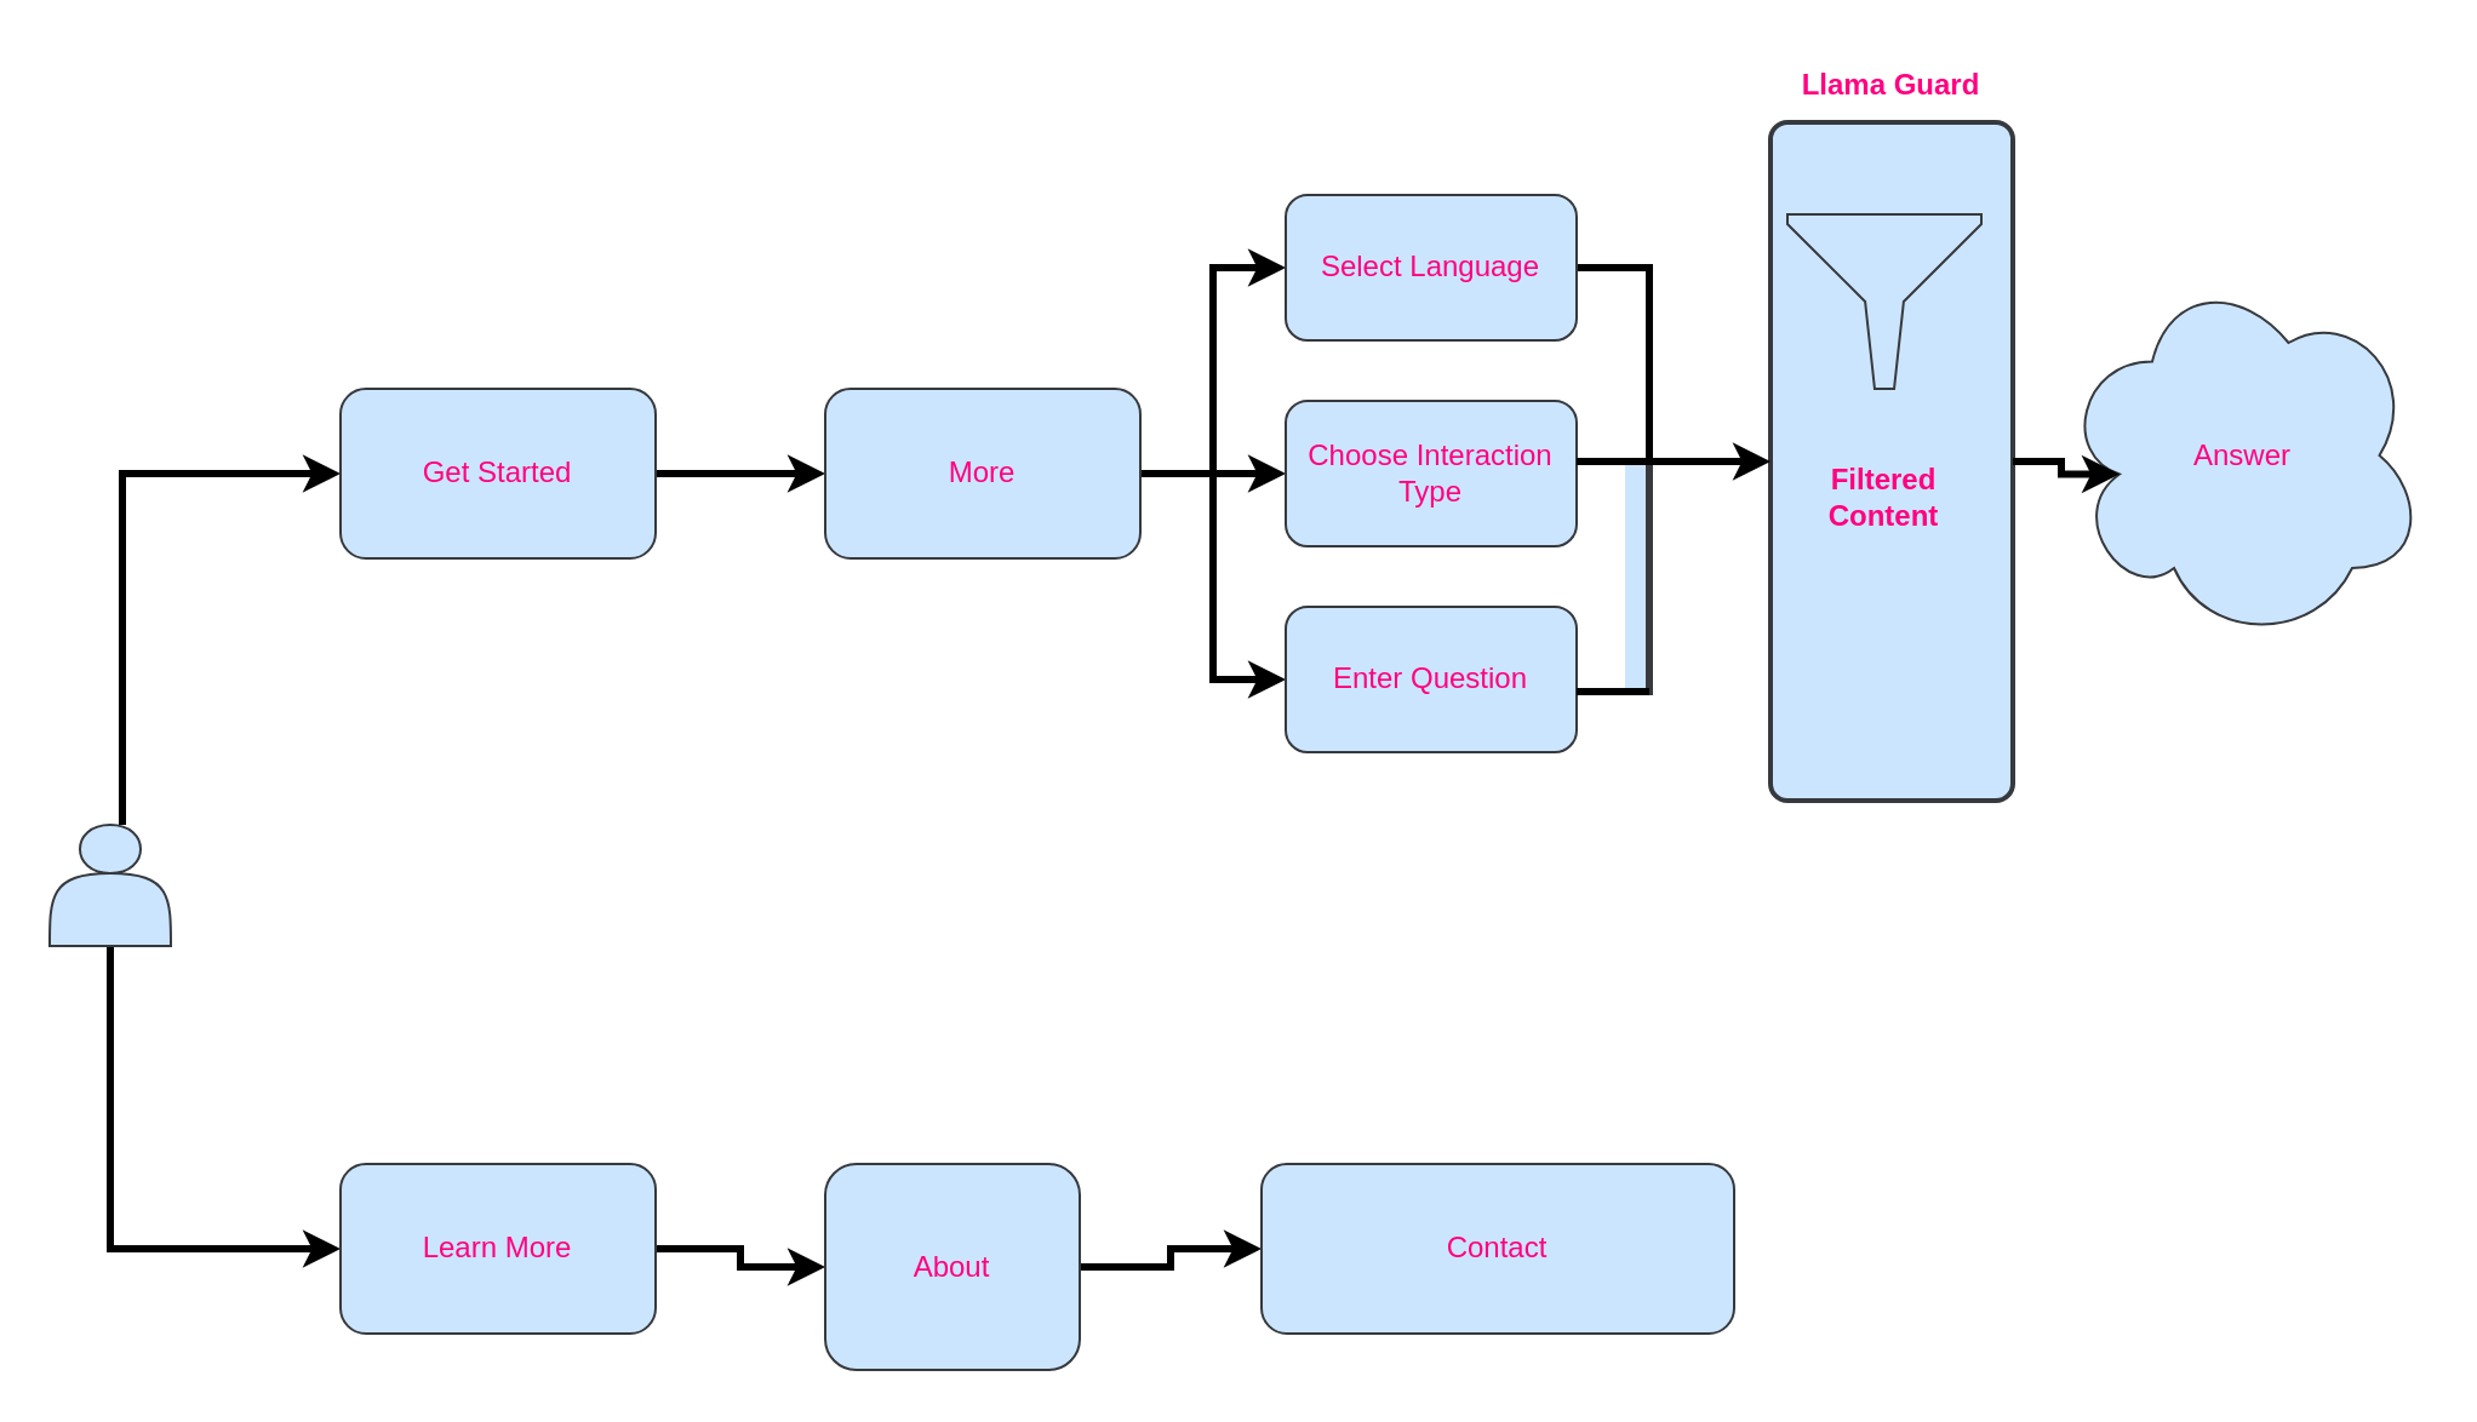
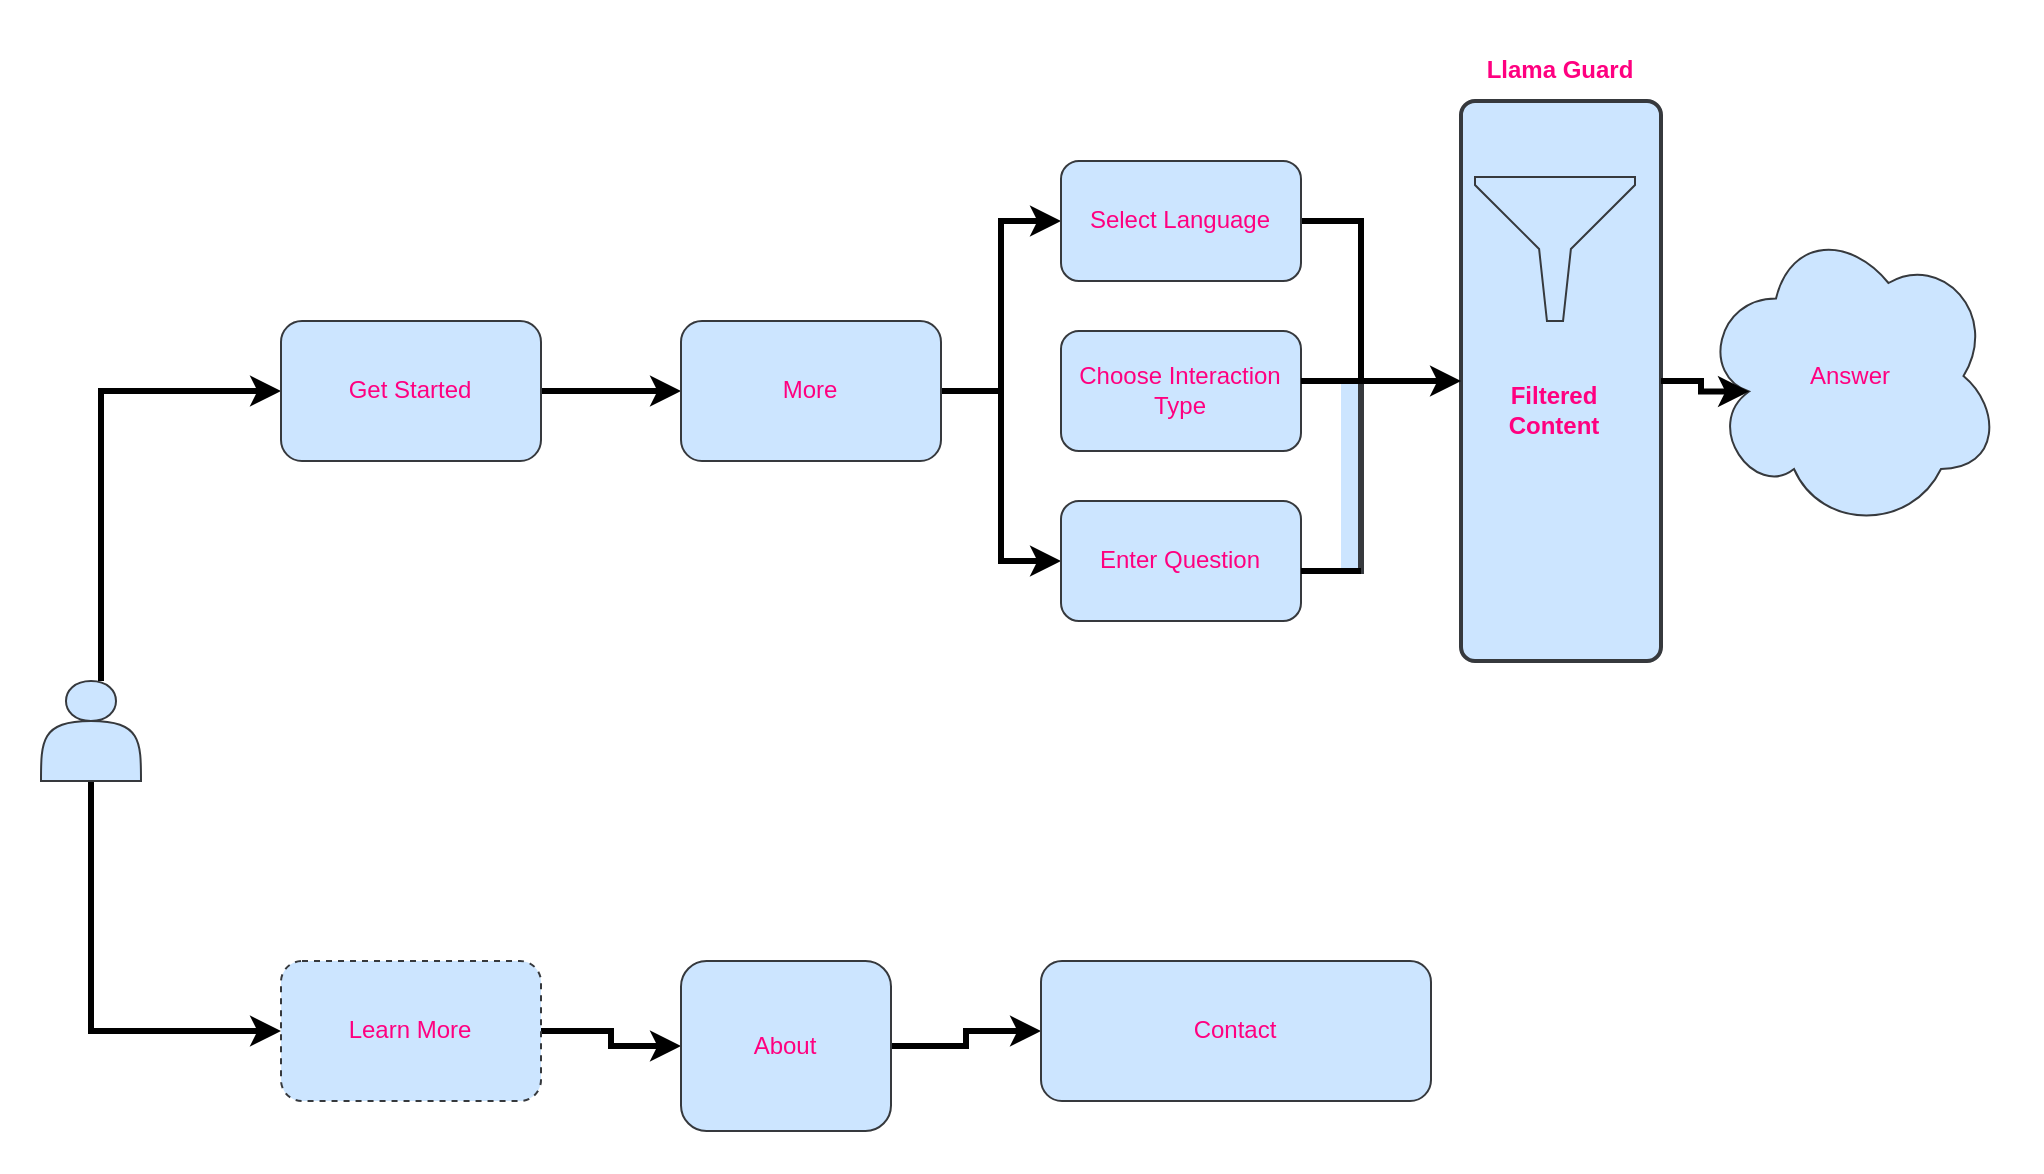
  <mxCell id="0" />
  <mxCell id="1" parent="0" />
  <mxCell id="2" value="" style="rounded=1;whiteSpace=wrap;html=1;absoluteArcSize=1;arcSize=14;strokeWidth=2;fillColor=#cce5ff;strokeColor=#36393d;fontColor=#FF0080;" vertex="1" parent="1"><mxGeometry x="730" y="50" width="100" height="280" as="geometry" /></mxCell>
  <mxCell id="3" style="edgeStyle=orthogonalEdgeStyle;rounded=0;orthogonalLoop=1;jettySize=auto;html=1;entryX=0;entryY=0.5;entryDx=0;entryDy=0;strokeWidth=3;" edge="1" parent="1" source="5" target="7"><mxGeometry relative="1" as="geometry"><Array as="points"><mxPoint x="50" y="195" /></Array></mxGeometry></mxCell>
  <mxCell id="4" style="edgeStyle=orthogonalEdgeStyle;rounded=0;orthogonalLoop=1;jettySize=auto;html=1;entryX=0;entryY=0.5;entryDx=0;entryDy=0;exitX=0.5;exitY=1;exitDx=0;exitDy=0;strokeWidth=3;" edge="1" parent="1" source="5" target="9"><mxGeometry relative="1" as="geometry" /></mxCell>
  <mxCell id="5" value="" style="whiteSpace=wrap;html=1;aspect=fixed;shape=actor;fillColor=#cce5ff;strokeColor=#36393d;fontColor=#FF0080;" vertex="1" parent="1"><mxGeometry x="20" y="340" width="50" height="50" as="geometry" /></mxCell>
  <mxCell id="6" style="edgeStyle=orthogonalEdgeStyle;rounded=0;orthogonalLoop=1;jettySize=auto;html=1;entryX=0;entryY=0.5;entryDx=0;entryDy=0;strokeWidth=3;" edge="1" parent="1" source="7" target="13"><mxGeometry relative="1" as="geometry" /></mxCell>
  <mxCell id="7" value="&lt;font&gt;Get Started&lt;/font&gt;" style="rounded=1;whiteSpace=wrap;html=1;fillColor=#cce5ff;strokeColor=#36393d;fontColor=#FF0080;" vertex="1" parent="1"><mxGeometry x="140" y="160" width="130" height="70" as="geometry" /></mxCell>
  <mxCell id="8" style="edgeStyle=orthogonalEdgeStyle;rounded=0;orthogonalLoop=1;jettySize=auto;html=1;entryX=0;entryY=0.5;entryDx=0;entryDy=0;strokeWidth=3;" edge="1" parent="1" source="9" target="19"><mxGeometry relative="1" as="geometry" /></mxCell>
- <mxCell id="9" value="Learn More" style="rounded=1;whiteSpace=wrap;html=1;fillColor=#cce5ff;strokeColor=#36393d;fontColor=#FF0080;" vertex="1" parent="1"><mxGeometry x="140" y="480" width="130" height="70" as="geometry" /></mxCell>
- <mxCell id="10" value="" style="edgeStyle=orthogonalEdgeStyle;rounded=0;orthogonalLoop=1;jettySize=auto;html=1;strokeWidth=3;" edge="1" parent="1" source="13" target="16"><mxGeometry relative="1" as="geometry" /></mxCell>
+ <mxCell id="9" value="Learn More" style="rounded=1;whiteSpace=wrap;html=1;fillColor=#cce5ff;strokeColor=#36393d;fontColor=#FF0080;dashed=1;" vertex="1" parent="1"><mxGeometry x="140" y="480" width="130" height="70" as="geometry" /></mxCell>
  <mxCell id="11" style="edgeStyle=orthogonalEdgeStyle;rounded=0;orthogonalLoop=1;jettySize=auto;html=1;entryX=0;entryY=0.5;entryDx=0;entryDy=0;strokeWidth=3;" edge="1" parent="1" source="13" target="17"><mxGeometry relative="1" as="geometry" /></mxCell>
  <mxCell id="12" style="edgeStyle=orthogonalEdgeStyle;rounded=0;orthogonalLoop=1;jettySize=auto;html=1;entryX=0;entryY=0.5;entryDx=0;entryDy=0;strokeWidth=3;" edge="1" parent="1" source="13" target="15"><mxGeometry relative="1" as="geometry" /></mxCell>
  <mxCell id="13" value="More" style="rounded=1;whiteSpace=wrap;html=1;fillColor=#cce5ff;strokeColor=#36393d;fontColor=#FF0080;" vertex="1" parent="1"><mxGeometry x="340" y="160" width="130" height="70" as="geometry" /></mxCell>
  <mxCell id="14" style="edgeStyle=orthogonalEdgeStyle;rounded=0;orthogonalLoop=1;jettySize=auto;html=1;exitX=1;exitY=0.5;exitDx=0;exitDy=0;entryX=0;entryY=0.5;entryDx=0;entryDy=0;strokeWidth=3;" edge="1" parent="1" source="15" target="2"><mxGeometry relative="1" as="geometry"><Array as="points"><mxPoint x="680" y="110" /><mxPoint x="680" y="190" /></Array></mxGeometry></mxCell>
  <mxCell id="15" value="Select Language" style="rounded=1;whiteSpace=wrap;html=1;fillColor=#cce5ff;strokeColor=#36393d;fontColor=#FF0080;" vertex="1" parent="1"><mxGeometry x="530" y="80" width="120" height="60" as="geometry" /></mxCell>
  <mxCell id="16" value="Choose Interaction Type" style="rounded=1;whiteSpace=wrap;html=1;fillColor=#cce5ff;strokeColor=#36393d;fontColor=#FF0080;" vertex="1" parent="1"><mxGeometry x="530" y="165" width="120" height="60" as="geometry" /></mxCell>
  <mxCell id="17" value="Enter Question" style="rounded=1;whiteSpace=wrap;html=1;fillColor=#cce5ff;strokeColor=#36393d;fontColor=#FF0080;" vertex="1" parent="1"><mxGeometry x="530" y="250" width="120" height="60" as="geometry" /></mxCell>
  <mxCell id="18" style="edgeStyle=orthogonalEdgeStyle;rounded=0;orthogonalLoop=1;jettySize=auto;html=1;exitX=1;exitY=0.5;exitDx=0;exitDy=0;entryX=0;entryY=0.5;entryDx=0;entryDy=0;strokeWidth=3;" edge="1" parent="1" source="19" target="20"><mxGeometry relative="1" as="geometry" /></mxCell>
  <mxCell id="19" value="About" style="rounded=1;whiteSpace=wrap;html=1;fillColor=#cce5ff;strokeColor=#36393d;fontColor=#FF0080;" vertex="1" parent="1"><mxGeometry x="340" y="480" width="105" height="85" as="geometry" /></mxCell>
  <mxCell id="20" value="Contact" style="rounded=1;whiteSpace=wrap;html=1;fillColor=#cce5ff;strokeColor=#36393d;fontColor=#FF0080;" vertex="1" parent="1"><mxGeometry x="520" y="480" width="195" height="70" as="geometry" /></mxCell>
  <mxCell id="21" value="Llama Guard" style="text;html=1;align=center;verticalAlign=middle;whiteSpace=wrap;rounded=0;fontStyle=1;strokeWidth=0;fontColor=#FF0080;" vertex="1" parent="1"><mxGeometry x="730" y="20" width="100" height="30" as="geometry" /></mxCell>
  <mxCell id="22" value="" style="shape=partialRectangle;whiteSpace=wrap;html=1;top=0;left=0;fillColor=#cce5ff;strokeWidth=3;strokeColor=#36393d;fontColor=#FF0080;" vertex="1" parent="1"><mxGeometry x="670" y="190" width="10" height="95" as="geometry" /></mxCell>
  <mxCell id="23" value="" style="endArrow=none;html=1;rounded=0;strokeWidth=3;" edge="1" parent="1"><mxGeometry relative="1" as="geometry"><mxPoint x="650" y="190" as="sourcePoint" /><mxPoint x="690" y="190" as="targetPoint" /></mxGeometry></mxCell>
  <mxCell id="24" value="" style="endArrow=none;html=1;rounded=0;entryX=1;entryY=1;entryDx=0;entryDy=0;strokeWidth=3;" edge="1" parent="1" target="22"><mxGeometry relative="1" as="geometry"><mxPoint x="650" y="285" as="sourcePoint" /><mxPoint x="730" y="285" as="targetPoint" /></mxGeometry></mxCell>
  <mxCell id="25" value="" style="sketch=0;aspect=fixed;pointerEvents=1;shadow=0;dashed=0;html=1;strokeColor=#36393d;labelPosition=center;verticalLabelPosition=bottom;verticalAlign=top;align=center;fillColor=#cce5ff;shape=mxgraph.mscae.enterprise.filter;fontColor=#FF0080;" vertex="1" parent="1"><mxGeometry x="737" y="88.01" width="80" height="71.99" as="geometry" /></mxCell>
  <mxCell id="26" value="&lt;b&gt;Filtered Content&lt;/b&gt;" style="text;html=1;align=center;verticalAlign=middle;whiteSpace=wrap;rounded=0;fontColor=#FF0080;" vertex="1" parent="1"><mxGeometry x="747" y="190" width="60" height="30" as="geometry" /></mxCell>
  <mxCell id="27" value="Answer" style="ellipse;shape=cloud;whiteSpace=wrap;html=1;fillColor=#cce5ff;strokeColor=#36393d;fontColor=#FF0080;" vertex="1" parent="1"><mxGeometry x="850" y="110" width="150" height="155" as="geometry" /></mxCell>
  <mxCell id="28" style="edgeStyle=orthogonalEdgeStyle;rounded=0;orthogonalLoop=1;jettySize=auto;html=1;entryX=0.16;entryY=0.55;entryDx=0;entryDy=0;entryPerimeter=0;strokeWidth=3;" edge="1" parent="1" source="2" target="27"><mxGeometry relative="1" as="geometry" /></mxCell>
